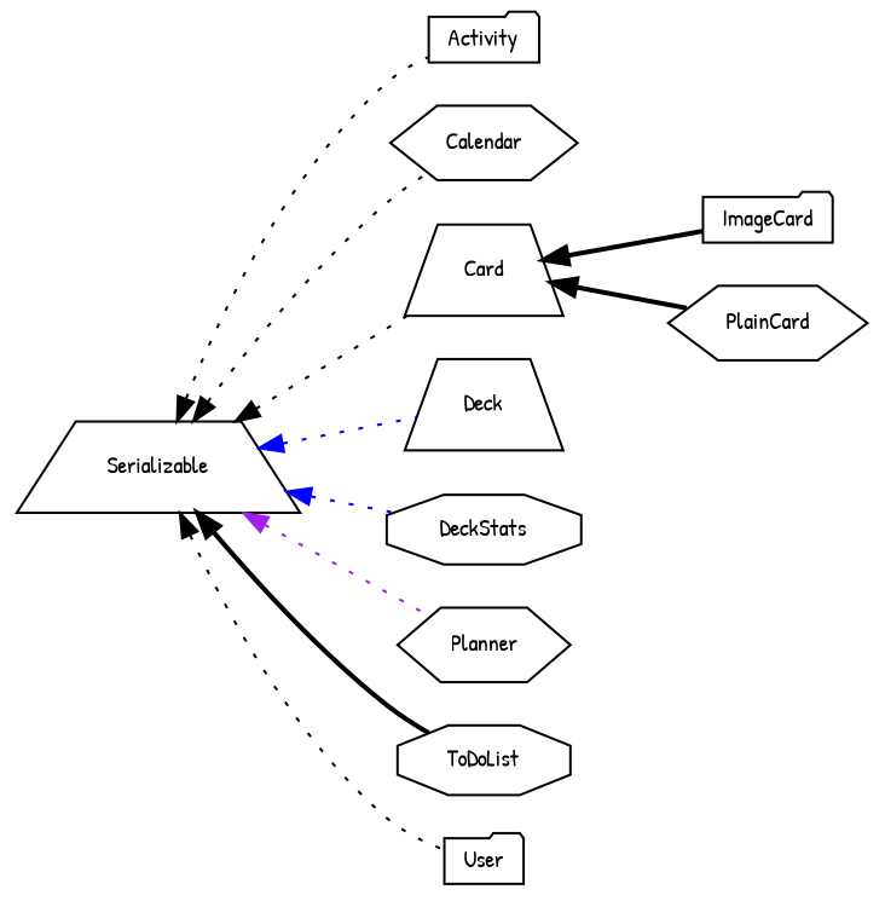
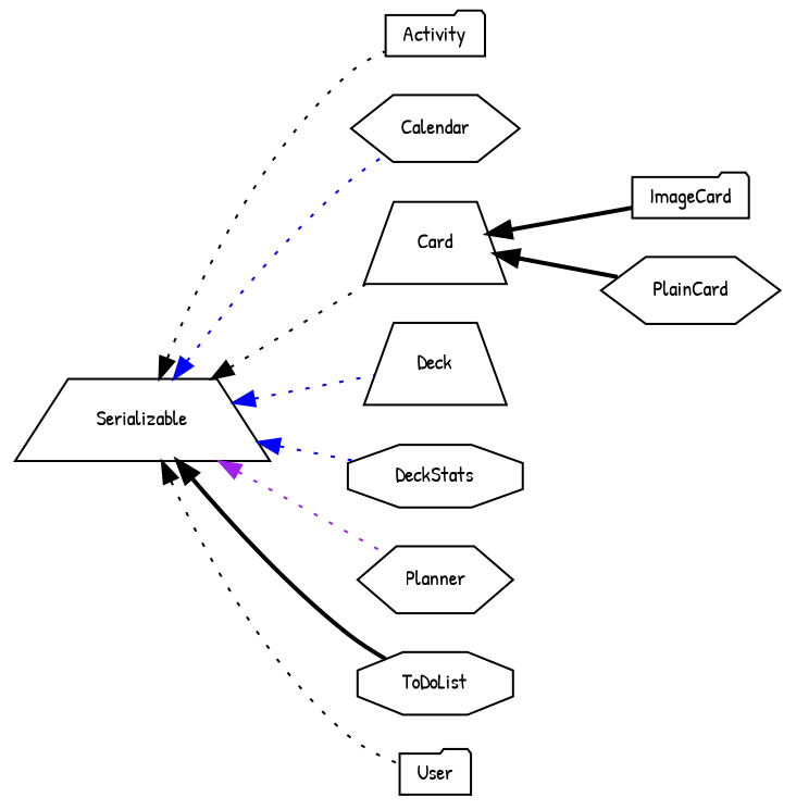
  digraph {
    fontname="Patrick Hand"
    rankdir=LR
    node [color=black fillcolor=white fontname="Patrick Hand" fontsize=10 shape=trapezium style=filled]
    edge [color=black dir=back fontname="Patrick Hand" fontsize=10 labelfontname=Helvetica labelfontsize=10 style=dotted]
    n1 [height=0.2 label=Serializable width=0.4]
    n2 [height=0.2 label=Activity shape=folder width=0.4]
    n3 [height=0.2 label=Calendar shape=hexagon width=0.4]
    n4 [height=0.2 label=Card width=0.4]
    n5 [height=0.2 label=Deck width=0.4]
    n6 [height=0.2 label=DeckStats shape=octagon width=0.4]
    n7 [height=0.2 label=Planner shape=hexagon width=0.4]
    n8 [height=0.2 label=ToDoList shape=octagon width=0.4]
    n9 [height=0.2 label=User shape=folder width=0.4]
    n10 [height=0.2 label=ImageCard shape=folder width=0.4]
    n11 [height=0.2 label=PlainCard shape=hexagon width=0.4]
    n1 -> n2
-   n1 -> n3
+   n1 -> n3 [color=blue]
    n1 -> n4
    n1 -> n5 [color=blue]
    n1 -> n6 [color=blue]
    n1 -> n7 [color=purple]
    n1 -> n8 [style=bold]
    n1 -> n9
    n4 -> n10 [style=bold]
    n4 -> n11 [style=bold]
  }
